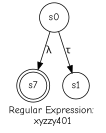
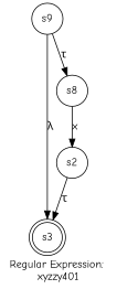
  digraph {
    fontname="Comic Neue"
    label="Regular Expression: \nxyzzy401"
    rankdir=TB
    node [fontname="Comic Neue" shape=circle]
    edge [fontname="Comic Neue"]
-   s3 [shape=doublecircle label=s7]
-   s0
-   s1
+   s3 [shape=doublecircle]
+   s0 [label=s9]
+   s1 [label=s8]
+   s2
    s0 -> s3 [label="λ"]
    s0 -> s1 [label="τ"]
+   s1 -> s2 [label=x]
+   s2 -> s3 [label="τ"]
  }
